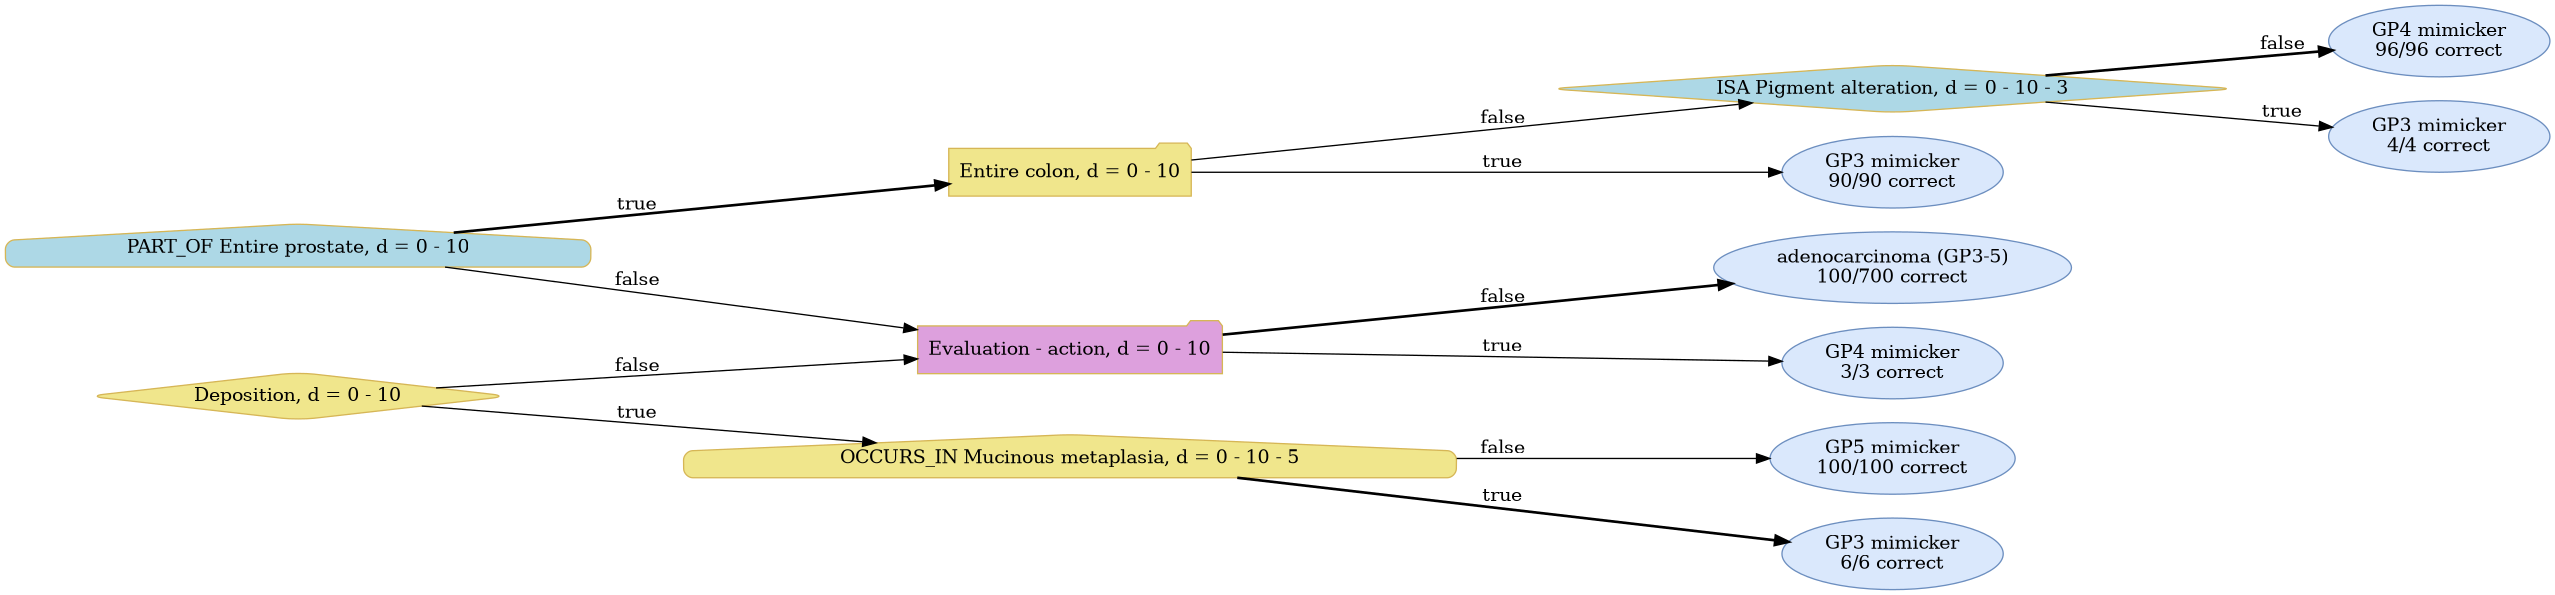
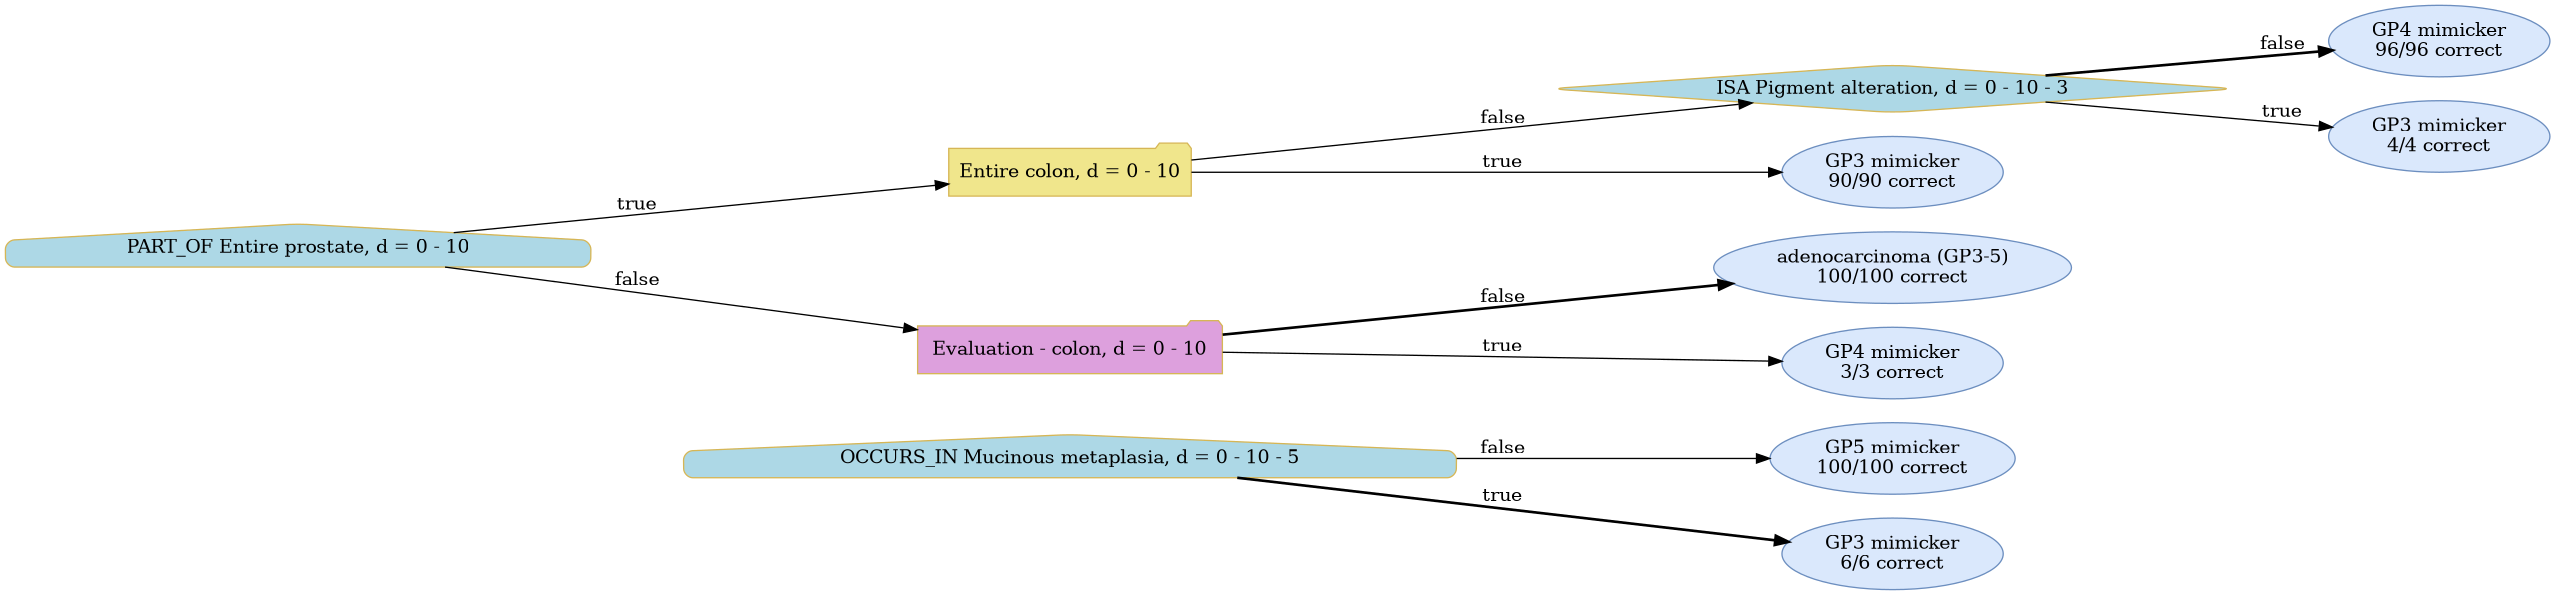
  digraph {
    fontname="Times-Roman"
    rankdir=LR
    node [color="#6C8EBF" fillcolor="#DAE8FC" fontname="Times-Roman" shape=ellipse style="rounded,filled"]
    edge [style=solid]
    n1 [color="#D6B656" fillcolor=lightblue label="PART_OF Entire prostate, d = 0 - 10" shape=house]
    n2 [color="#D6B656" fillcolor=khaki label="Entire colon, d = 0 - 10" shape=folder]
-   n3 [color="#D6B656" fillcolor=plum label="Evaluation - action, d = 0 - 10" shape=folder]
-   n4 [color="#D6B656" fillcolor=khaki label="Deposition, d = 0 - 10" shape=diamond]
-   n5 [color="#D6B656" fillcolor=khaki label="OCCURS_IN Mucinous metaplasia, d = 0 - 10 - 5" shape=house]
+   n3 [color="#D6B656" fillcolor=plum label="Evaluation - colon, d = 0 - 10" shape=folder]
+   n5 [color="#D6B656" fillcolor=lightblue label="OCCURS_IN Mucinous metaplasia, d = 0 - 10 - 5" shape=house]
    n6 [color="#D6B656" fillcolor=lightblue label="ISA Pigment alteration, d = 0 - 10 - 3" shape=diamond]
    n7 [label=<GP3 mimicker<br/>90/90 correct>]
-   n8 [label=<adenocarcinoma (GP3-5)<br/>100/700 correct>]
+   n8 [label=<adenocarcinoma (GP3-5)<br/>100/100 correct>]
    n9 [label=<GP4 mimicker<br/>3/3 correct>]
    n10 [label=<GP5 mimicker<br/>100/100 correct>]
    n11 [label=<GP3 mimicker<br/>6/6 correct>]
    n12 [label=<GP4 mimicker<br/>96/96 correct>]
    n13 [label=<GP3 mimicker<br/>4/4 correct>]
-   n1 -> n2 [label=true style=bold]
+   n1 -> n2 [label=true]
    n1 -> n3 [label=false]
    n2 -> n6 [label=false]
    n2 -> n7 [label=true]
    n3 -> n8 [label=false style=bold]
    n3 -> n9 [label=true]
-   n4 -> n3 [label=false]
-   n4 -> n5 [label=true]
    n5 -> n10 [label=false]
    n5 -> n11 [label=true style=bold]
    n6 -> n12 [label=false style=bold]
    n6 -> n13 [label=true]
  }
